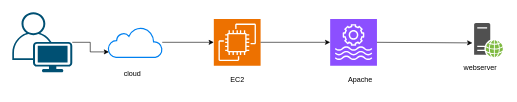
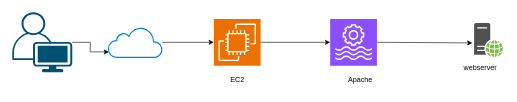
  <mxCell id="0" />
  <mxCell id="1" parent="0" />
  <mxCell id="2" value="" style="edgeStyle=orthogonalEdgeStyle;rounded=0;orthogonalLoop=1;jettySize=auto;html=1;entryX=0.013;entryY=0.82;entryDx=0;entryDy=0;entryPerimeter=0;" edge="1" parent="1" source="3" target="5"><mxGeometry relative="1" as="geometry" /></mxCell>
  <mxCell id="3" value="" style="points=[[0.35,0,0],[0.98,0.51,0],[1,0.71,0],[0.67,1,0],[0,0.795,0],[0,0.65,0]];verticalLabelPosition=bottom;sketch=0;html=1;verticalAlign=top;aspect=fixed;align=center;pointerEvents=1;shape=mxgraph.cisco19.user;fillColor=#005073;strokeColor=none;" vertex="1" parent="1"><mxGeometry x="20" y="20" width="100" height="100" as="geometry" /></mxCell>
  <mxCell id="4" value="" style="edgeStyle=orthogonalEdgeStyle;rounded=0;orthogonalLoop=1;jettySize=auto;html=1;" edge="1" parent="1" source="5" target="6"><mxGeometry relative="1" as="geometry" /></mxCell>
  <mxCell id="5" value="" style="html=1;verticalLabelPosition=bottom;align=center;labelBackgroundColor=#ffffff;verticalAlign=top;strokeWidth=2;strokeColor=#0080F0;shadow=0;dashed=0;shape=mxgraph.ios7.icons.cloud;" vertex="1" parent="1"><mxGeometry x="180" y="45" width="90" height="50" as="geometry" /></mxCell>
  <mxCell id="6" value="" style="sketch=0;points=[[0,0,0],[0.25,0,0],[0.5,0,0],[0.75,0,0],[1,0,0],[0,1,0],[0.25,1,0],[0.5,1,0],[0.75,1,0],[1,1,0],[0,0.25,0],[0,0.5,0],[0,0.75,0],[1,0.25,0],[1,0.5,0],[1,0.75,0]];outlineConnect=0;fontColor=#232F3E;fillColor=#ED7100;strokeColor=#ffffff;dashed=0;verticalLabelPosition=bottom;verticalAlign=top;align=center;html=1;fontSize=12;fontStyle=0;aspect=fixed;shape=mxgraph.aws4.resourceIcon;resIcon=mxgraph.aws4.ec2;" vertex="1" parent="1"><mxGeometry x="356" y="31" width="78" height="78" as="geometry" /></mxCell>
  <mxCell id="7" value="" style="sketch=0;points=[[0,0,0],[0.25,0,0],[0.5,0,0],[0.75,0,0],[1,0,0],[0,1,0],[0.25,1,0],[0.5,1,0],[0.75,1,0],[1,1,0],[0,0.25,0],[0,0.5,0],[0,0.75,0],[1,0.25,0],[1,0.5,0],[1,0.75,0]];outlineConnect=0;fontColor=#232F3E;fillColor=#8C4FFF;strokeColor=#ffffff;dashed=0;verticalLabelPosition=bottom;verticalAlign=top;align=center;html=1;fontSize=12;fontStyle=0;aspect=fixed;shape=mxgraph.aws4.resourceIcon;resIcon=mxgraph.aws4.managed_service_for_apache_flink;" vertex="1" parent="1"><mxGeometry x="550" y="31" width="78" height="78" as="geometry" /></mxCell>
  <mxCell id="8" value="" style="sketch=0;pointerEvents=1;shadow=0;dashed=0;html=1;strokeColor=none;fillColor=#505050;labelPosition=center;verticalLabelPosition=bottom;verticalAlign=top;outlineConnect=0;align=center;shape=mxgraph.office.servers.web_server_green;" vertex="1" parent="1"><mxGeometry x="790" y="38" width="48" height="57" as="geometry" /></mxCell>
- <mxCell id="9" value="cloud" style="text;html=1;align=center;verticalAlign=middle;resizable=0;points=[];autosize=1;strokeColor=none;fillColor=none;" vertex="1" parent="1"><mxGeometry x="195" y="108" width="50" height="30" as="geometry" /></mxCell>
  <mxCell id="10" value="EC2" style="text;html=1;align=center;verticalAlign=middle;resizable=0;points=[];autosize=1;strokeColor=none;fillColor=none;" vertex="1" parent="1"><mxGeometry x="370" y="118" width="50" height="30" as="geometry" /></mxCell>
  <mxCell id="11" value="Apache" style="text;html=1;align=center;verticalAlign=middle;resizable=0;points=[];autosize=1;strokeColor=none;fillColor=none;" vertex="1" parent="1"><mxGeometry x="570" y="118" width="60" height="30" as="geometry" /></mxCell>
  <mxCell id="12" value="webserver" style="text;html=1;align=center;verticalAlign=middle;resizable=0;points=[];autosize=1;strokeColor=none;fillColor=none;" vertex="1" parent="1"><mxGeometry x="760" y="98" width="80" height="30" as="geometry" /></mxCell>
  <mxCell id="13" value="" style="endArrow=classic;html=1;rounded=0;exitX=1;exitY=0.5;exitDx=0;exitDy=0;exitPerimeter=0;entryX=-0.062;entryY=0.579;entryDx=0;entryDy=0;entryPerimeter=0;" edge="1" parent="1" source="7" target="8"><mxGeometry width="50" height="50" relative="1" as="geometry"><mxPoint x="420" y="210" as="sourcePoint" /><mxPoint x="470" y="160" as="targetPoint" /></mxGeometry></mxCell>
  <mxCell id="14" style="edgeStyle=orthogonalEdgeStyle;rounded=0;orthogonalLoop=1;jettySize=auto;html=1;entryX=0;entryY=0.5;entryDx=0;entryDy=0;entryPerimeter=0;" edge="1" parent="1" source="6" target="7"><mxGeometry relative="1" as="geometry" /></mxCell>
